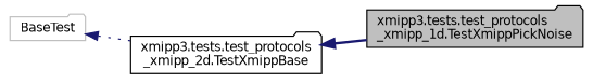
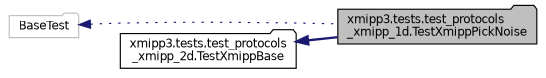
  digraph {
    rankdir=LR
    node [color=black fillcolor=white fontname=Helvetica fontsize=10 shape=folder style=filled]
    edge [color=midnightblue dir=back fontname=Helvetica fontsize=10 labelfontname=Helvetica labelfontsize=10]
    n1 [fillcolor=grey75 fontcolor=black height=0.2 label="xmipp3.tests.test_protocols\l_xmipp_1d.TestXmippPickNoise" width=0.4]
    n2 [height=0.2 label="xmipp3.tests.test_protocols\l_xmipp_2d.TestXmippBase" width=0.4]
    n3 [color=grey75 height=0.2 label=BaseTest width=0.4]
    n2 -> n1 [style=bold]
-   n3 -> n2 [style=dotted]
+   n3 -> n1 [style=dotted]
  }
